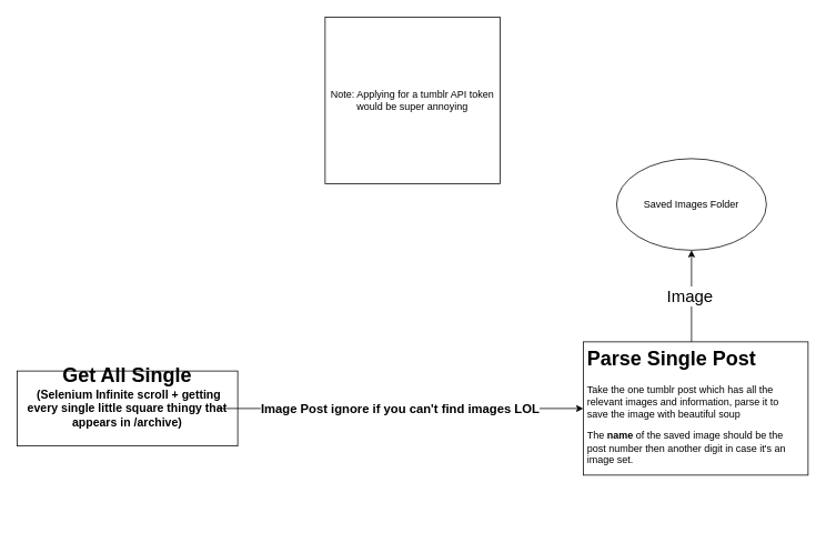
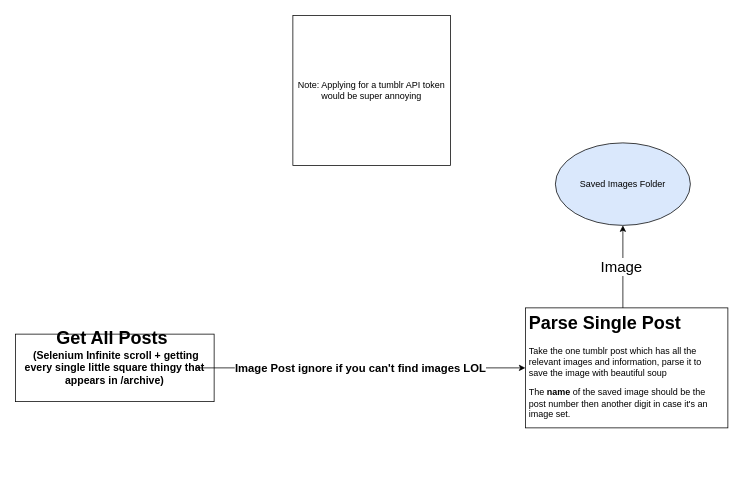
  <mxCell id="0" />
  <mxCell id="1" parent="0" />
  <mxCell id="2" value="Note: Applying for a tumblr API token would be super annoying" style="rounded=0;whiteSpace=wrap;html=1;" vertex="1" parent="1"><mxGeometry x="390" y="20" width="210" height="200" as="geometry" /></mxCell>
  <mxCell id="3" value="" style="group" vertex="1" connectable="0" parent="1"><mxGeometry x="20" y="430" width="265" height="120" as="geometry" /></mxCell>
  <mxCell id="4" value="&lt;h3&gt;&amp;nbsp;(Selenium Infinite scroll + getting every single little square thingy that appears in /archive)&lt;/h3&gt;" style="rounded=0;whiteSpace=wrap;html=1;" vertex="1" parent="3"><mxGeometry y="15" width="265" height="90" as="geometry" /></mxCell>
- <mxCell id="5" value="&lt;h1&gt;Get All Single&lt;/h1&gt;" style="text;html=1;strokeColor=none;fillColor=none;spacing=5;spacingTop=-20;whiteSpace=wrap;overflow=hidden;rounded=0;" vertex="1" parent="3"><mxGeometry x="50" width="190" height="120" as="geometry" /></mxCell>
+ <mxCell id="5" value="&lt;h1&gt;Get All Posts&lt;/h1&gt;" style="text;html=1;strokeColor=none;fillColor=none;spacing=5;spacingTop=-20;whiteSpace=wrap;overflow=hidden;rounded=0;" vertex="1" parent="3"><mxGeometry x="50" width="190" height="120" as="geometry" /></mxCell>
  <mxCell id="6" value="&lt;h4&gt;&lt;font style=&quot;font-size: 15px;&quot;&gt;Image Post ignore if you can't find images LOL&lt;/font&gt;&lt;/h4&gt;" style="edgeStyle=orthogonalEdgeStyle;rounded=0;orthogonalLoop=1;jettySize=auto;html=1;" edge="1" parent="1" source="5" target="8"><mxGeometry relative="1" as="geometry"><mxPoint as="offset" /></mxGeometry></mxCell>
  <mxCell id="7" value="" style="group" vertex="1" connectable="0" parent="1"><mxGeometry x="700" y="410" width="270" height="220" as="geometry" /></mxCell>
  <mxCell id="8" value="" style="rounded=0;whiteSpace=wrap;html=1;" vertex="1" parent="7"><mxGeometry width="270" height="160" as="geometry" /></mxCell>
  <mxCell id="9" value="&lt;h1&gt;Parse Single Post&lt;/h1&gt;&lt;p&gt;Take the one tumblr post which has all the relevant images and information, parse it to save the image with beautiful soup&lt;/p&gt;&lt;p&gt;The &lt;b&gt;name&lt;/b&gt;&amp;nbsp;of the saved image should be the post number then another digit in case it's an image set.&lt;br&gt;&lt;/p&gt;" style="text;html=1;strokeColor=none;fillColor=none;spacing=5;spacingTop=-20;whiteSpace=wrap;overflow=hidden;rounded=0;" vertex="1" parent="7"><mxGeometry width="260" height="220" as="geometry" /></mxCell>
- <mxCell id="10" value="Saved Images Folder" style="ellipse;whiteSpace=wrap;html=1;" vertex="1" parent="1"><mxGeometry x="740" y="190" width="180" height="110" as="geometry" /></mxCell>
+ <mxCell id="10" value="Saved Images Folder" style="ellipse;whiteSpace=wrap;html=1;fillColor=#dae8fc;" vertex="1" parent="1"><mxGeometry x="740" y="190" width="180" height="110" as="geometry" /></mxCell>
  <mxCell id="11" style="edgeStyle=orthogonalEdgeStyle;rounded=0;orthogonalLoop=1;jettySize=auto;html=1;entryX=0.5;entryY=1;entryDx=0;entryDy=0;" edge="1" parent="1" source="9" target="10"><mxGeometry relative="1" as="geometry"><mxPoint x="830" y="260" as="targetPoint" /></mxGeometry></mxCell>
  <mxCell id="12" value="Image" style="edgeLabel;html=1;align=center;verticalAlign=middle;resizable=0;points=[];fontSize=20;" vertex="1" connectable="0" parent="11"><mxGeometry x="0.018" y="3" relative="1" as="geometry"><mxPoint as="offset" /></mxGeometry></mxCell>
